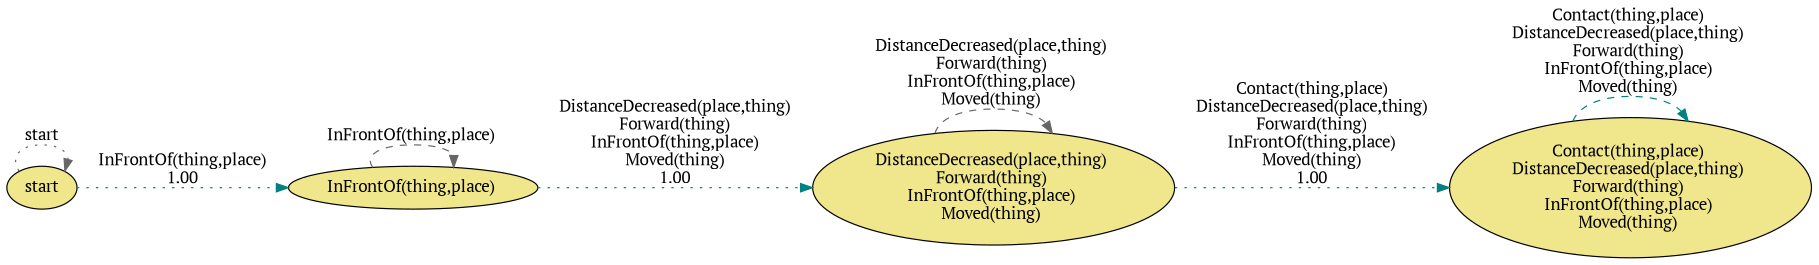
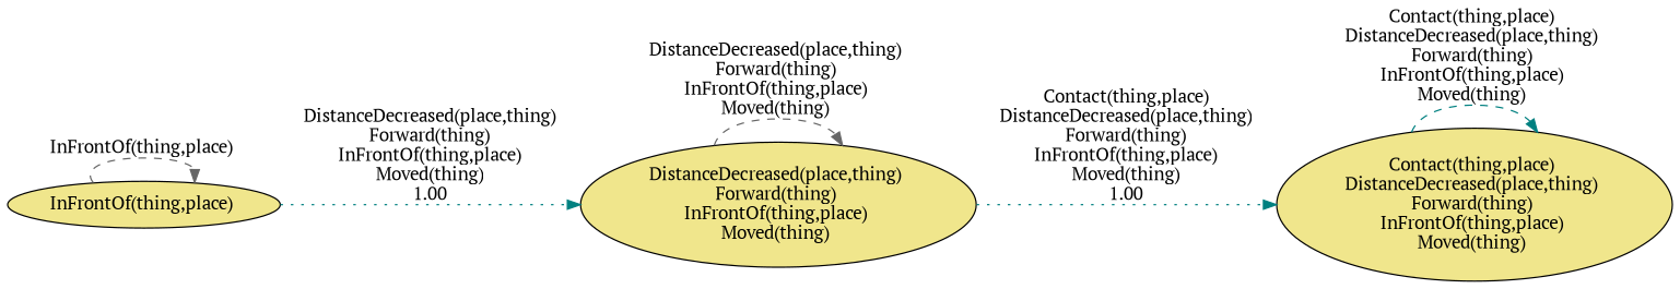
  digraph {
    rankdir=LR
    fontname="PT Serif"
    node [fontcolor=black style=filled fillcolor=khaki fontname="PT Serif"]
    edge [color=teal style=dotted fontname="PT Serif"]
    n1 [label="DistanceDecreased(place,thing) \nForward(thing) \nInFrontOf(thing,place) \nMoved(thing) \n"]
    n2 [label="Contact(thing,place) \nDistanceDecreased(place,thing) \nForward(thing) \nInFrontOf(thing,place) \nMoved(thing) \n"]
    n3 [label="InFrontOf(thing,place) \n"]
-   n4 [label=start]
    n1 -> n1 [label="DistanceDecreased(place,thing) \nForward(thing) \nInFrontOf(thing,place) \nMoved(thing) \n" color=gray40 style=dashed]
    n1 -> n2 [label="Contact(thing,place)\nDistanceDecreased(place,thing)\nForward(thing)\nInFrontOf(thing,place)\nMoved(thing)\n1.00"]
    n2 -> n2 [label="Contact(thing,place) \nDistanceDecreased(place,thing) \nForward(thing) \nInFrontOf(thing,place) \nMoved(thing) \n" style=dashed]
    n3 -> n1 [label="DistanceDecreased(place,thing)\nForward(thing)\nInFrontOf(thing,place)\nMoved(thing)\n1.00"]
    n3 -> n3 [label="InFrontOf(thing,place) \n" color=gray40 style=dashed]
-   n4 -> n3 [label="InFrontOf(thing,place)\n1.00"]
-   n4 -> n4 [label=start color=gray40]
  }
